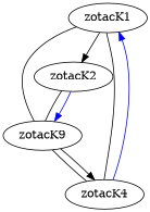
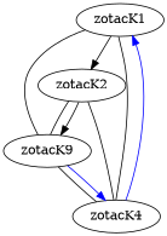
  digraph {
    edge [dir=none]
    zotacK1
    zotacK2
    n3 [label=zotacK9]
    zotacK4
    subgraph sub_1 {
      zotacK1
      zotacK2
      n3
      zotacK4
    }
    subgraph sub_2 {
      zotacK1
      zotacK2
      n3
      zotacK4
    }
    zotacK1 -> zotacK2 [color=black dir=""]
    zotacK1 -> n3
    zotacK1 -> zotacK4
    zotacK2 -> n3
-   zotacK2 -> n3 [color=blue dir=""]
+   zotacK2 -> n3 [color=black dir=""]
+   zotacK2 -> zotacK4
    n3 -> zotacK4
-   n3 -> zotacK4 [color=black dir=""]
+   n3 -> zotacK4 [color=blue dir=""]
    zotacK4 -> zotacK1 [color=blue dir=""]
  }
